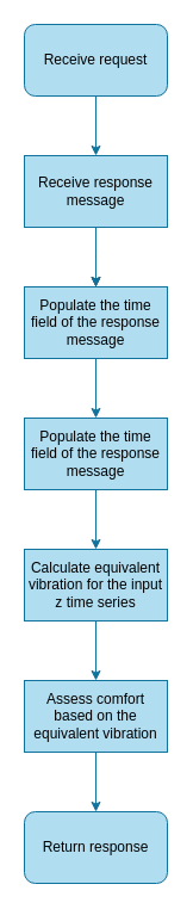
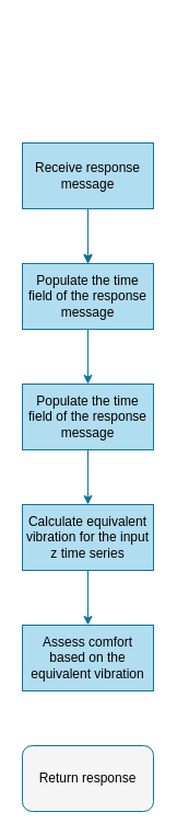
  <mxCell id="0" />
  <mxCell id="1" parent="0" />
- <mxCell id="2" style="edgeStyle=orthogonalEdgeStyle;rounded=0;orthogonalLoop=1;jettySize=auto;html=1;fillColor=#b1ddf0;strokeColor=#10739e;fontColor=#000000;" edge="1" parent="1" source="3" target="6"><mxGeometry relative="1" as="geometry" /></mxCell>
- <mxCell id="3" value="&lt;font&gt;Receive request&lt;/font&gt;" style="rounded=1;whiteSpace=wrap;html=1;fillColor=#b1ddf0;strokeColor=#10739e;fontColor=#000000;" vertex="1" parent="1"><mxGeometry x="20" y="20" width="120" height="60" as="geometry" /></mxCell>
  <mxCell id="4" style="edgeStyle=orthogonalEdgeStyle;rounded=0;orthogonalLoop=1;jettySize=auto;html=1;entryX=0.5;entryY=0;entryDx=0;entryDy=0;" edge="1" parent="1" source="6"><mxGeometry relative="1" as="geometry"><mxPoint x="80" y="240" as="targetPoint" /></mxGeometry></mxCell>
  <mxCell id="5" value="" style="edgeStyle=orthogonalEdgeStyle;rounded=0;orthogonalLoop=1;jettySize=auto;html=1;strokeColor=#10739E;" edge="1" parent="1" source="6"><mxGeometry relative="1" as="geometry"><mxPoint x="80" y="240" as="targetPoint" /></mxGeometry></mxCell>
  <mxCell id="6" value="&lt;font&gt;Receive response message&lt;/font&gt;" style="rounded=0;whiteSpace=wrap;html=1;fillColor=#b1ddf0;strokeColor=#10739e;fontColor=#000000;" vertex="1" parent="1"><mxGeometry x="20" y="130" width="120" height="60" as="geometry" /></mxCell>
- <mxCell id="7" style="edgeStyle=orthogonalEdgeStyle;rounded=0;orthogonalLoop=1;jettySize=auto;html=1;entryX=0.5;entryY=0;entryDx=0;entryDy=0;strokeColor=#10739E;" edge="1" parent="1" source="8" target="9"><mxGeometry relative="1" as="geometry" /></mxCell>
  <mxCell id="8" value="&lt;font&gt;Assess comfort based on the equivalent vibration&lt;/font&gt;" style="rounded=0;whiteSpace=wrap;html=1;fillColor=#b1ddf0;strokeColor=#10739e;fontColor=#000000;" vertex="1" parent="1"><mxGeometry x="20" y="570" width="120" height="60" as="geometry" /></mxCell>
- <mxCell id="9" value="&lt;font&gt;Return response&lt;/font&gt;" style="rounded=1;whiteSpace=wrap;html=1;fillColor=#b1ddf0;strokeColor=#10739e;fontColor=#000000;" vertex="1" parent="1"><mxGeometry x="20" y="680" width="120" height="60" as="geometry" /></mxCell>
+ <mxCell id="9" value="&lt;font&gt;Return response&lt;/font&gt;" style="rounded=1;whiteSpace=wrap;html=1;fillColor=#f5f5f5;strokeColor=#10739e;fontColor=#000000;" vertex="1" parent="1"><mxGeometry x="20" y="680" width="120" height="60" as="geometry" /></mxCell>
  <mxCell id="10" style="edgeStyle=orthogonalEdgeStyle;rounded=0;orthogonalLoop=1;jettySize=auto;html=1;entryX=0.5;entryY=0;entryDx=0;entryDy=0;strokeColor=#10739E;" edge="1" parent="1" source="11" target="13"><mxGeometry relative="1" as="geometry" /></mxCell>
  <mxCell id="11" value="&lt;font&gt;Populate the time field of the response message&lt;/font&gt;" style="rounded=0;whiteSpace=wrap;html=1;fillColor=#b1ddf0;strokeColor=#10739e;fontColor=#000000;" vertex="1" parent="1"><mxGeometry x="20" y="240" width="120" height="60" as="geometry" /></mxCell>
  <mxCell id="12" style="edgeStyle=orthogonalEdgeStyle;rounded=0;orthogonalLoop=1;jettySize=auto;html=1;strokeColor=#10739E;" edge="1" parent="1" source="13" target="15"><mxGeometry relative="1" as="geometry" /></mxCell>
  <mxCell id="13" value="&lt;font&gt;Populate the time field of the response message&lt;/font&gt;" style="rounded=0;whiteSpace=wrap;html=1;fillColor=#b1ddf0;strokeColor=#10739e;fontColor=#000000;" vertex="1" parent="1"><mxGeometry x="20" y="350" width="120" height="60" as="geometry" /></mxCell>
  <mxCell id="14" style="edgeStyle=orthogonalEdgeStyle;rounded=0;orthogonalLoop=1;jettySize=auto;html=1;strokeColor=#10739E;" edge="1" parent="1" source="15" target="8"><mxGeometry relative="1" as="geometry" /></mxCell>
  <mxCell id="15" value="&lt;font&gt;Calculate equivalent vibration for the input z time series&lt;/font&gt;" style="rounded=0;whiteSpace=wrap;html=1;fillColor=#b1ddf0;strokeColor=#10739e;fontColor=#000000;" vertex="1" parent="1"><mxGeometry x="20" y="460" width="120" height="60" as="geometry" /></mxCell>
